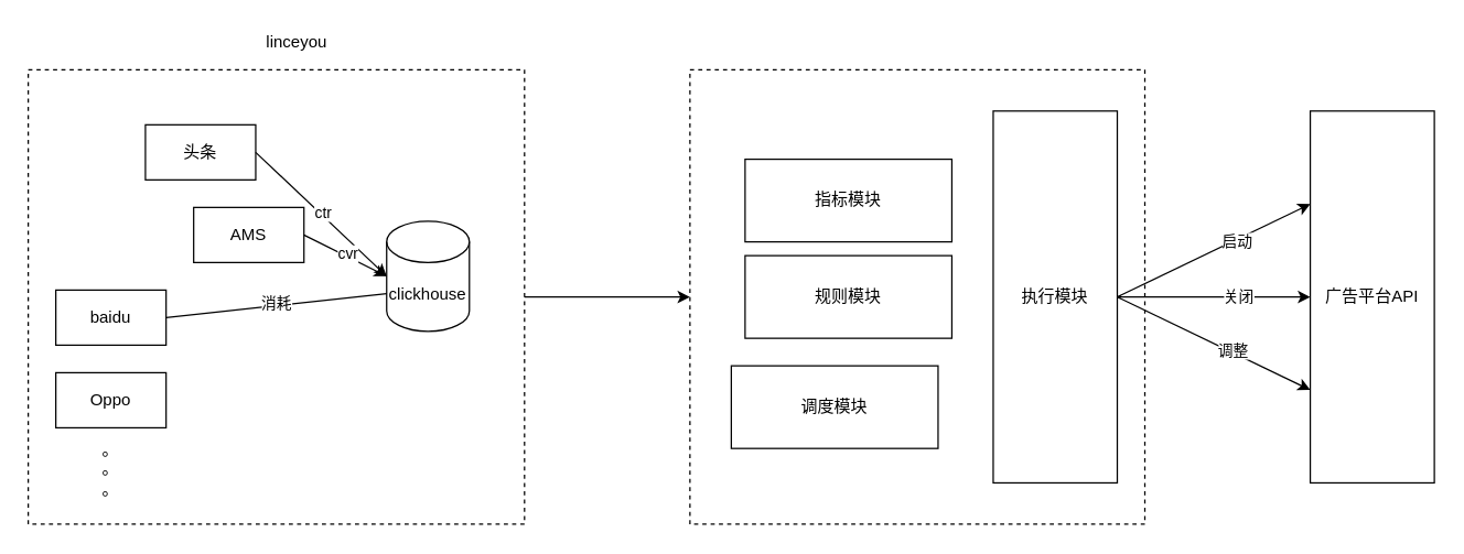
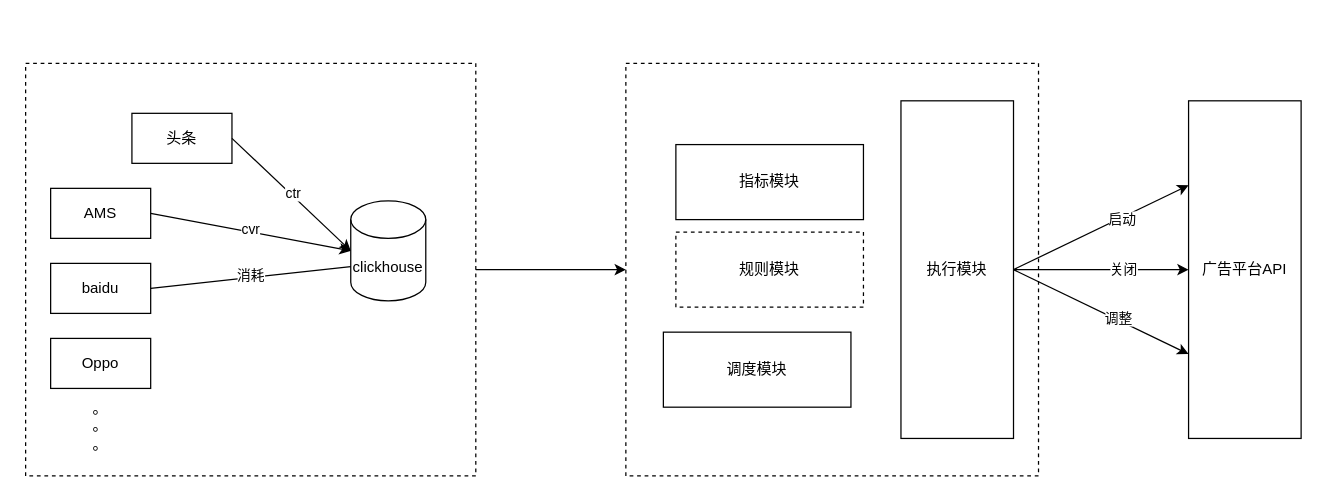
  <mxCell id="0" />
  <mxCell id="1" parent="0" />
  <mxCell id="2" value="" style="rounded=0;whiteSpace=wrap;html=1;dashed=1;fillColor=none;" vertex="1" parent="1"><mxGeometry x="20" y="50" width="360" height="330" as="geometry" /></mxCell>
  <mxCell id="3" value="clickhouse" style="shape=cylinder3;whiteSpace=wrap;html=1;boundedLbl=1;backgroundOutline=1;size=15;" vertex="1" parent="1"><mxGeometry x="280" y="160" width="60" height="80" as="geometry" /></mxCell>
  <mxCell id="4" value="头条" style="rounded=0;whiteSpace=wrap;html=1;" vertex="1" parent="1"><mxGeometry x="105" y="90" width="80" height="40" as="geometry" /></mxCell>
- <mxCell id="5" value="AMS" style="rounded=0;whiteSpace=wrap;html=1;" vertex="1" parent="1"><mxGeometry x="140" y="150" width="80" height="40" as="geometry" /></mxCell>
+ <mxCell id="5" value="AMS" style="rounded=0;whiteSpace=wrap;html=1;" vertex="1" parent="1"><mxGeometry x="40" y="150" width="80" height="40" as="geometry" /></mxCell>
  <mxCell id="6" value="baidu" style="rounded=0;whiteSpace=wrap;html=1;" vertex="1" parent="1"><mxGeometry x="40" y="210" width="80" height="40" as="geometry" /></mxCell>
  <mxCell id="7" value="Oppo" style="rounded=0;whiteSpace=wrap;html=1;" vertex="1" parent="1"><mxGeometry x="40" y="270" width="80" height="40" as="geometry" /></mxCell>
  <mxCell id="8" value="。&lt;br&gt;。&lt;br&gt;。" style="text;html=1;strokeColor=none;fillColor=none;align=center;verticalAlign=middle;whiteSpace=wrap;rounded=0;" vertex="1" parent="1"><mxGeometry x="60" y="330" width="40" height="20" as="geometry" /></mxCell>
  <mxCell id="9" value="" style="endArrow=classic;html=1;exitX=1;exitY=0.5;exitDx=0;exitDy=0;entryX=0;entryY=0.5;entryDx=0;entryDy=0;entryPerimeter=0;" edge="1" parent="1" source="4" target="3"><mxGeometry width="50" height="50" relative="1" as="geometry"><mxPoint x="170" y="110" as="sourcePoint" /><mxPoint x="220" y="60" as="targetPoint" /></mxGeometry></mxCell>
  <mxCell id="10" value="ctr" style="edgeLabel;html=1;align=center;verticalAlign=middle;resizable=0;points=[];" vertex="1" connectable="0" parent="9"><mxGeometry x="-0.001" y="2" relative="1" as="geometry"><mxPoint as="offset" /></mxGeometry></mxCell>
  <mxCell id="11" value="" style="endArrow=classic;html=1;exitX=1;exitY=0.5;exitDx=0;exitDy=0;" edge="1" parent="1" source="5"><mxGeometry width="50" height="50" relative="1" as="geometry"><mxPoint x="130" y="120" as="sourcePoint" /><mxPoint x="280" y="200" as="targetPoint" /></mxGeometry></mxCell>
  <mxCell id="12" value="cvr" style="edgeLabel;html=1;align=center;verticalAlign=middle;resizable=0;points=[];" vertex="1" connectable="0" parent="11"><mxGeometry x="-0.001" y="2" relative="1" as="geometry"><mxPoint as="offset" /></mxGeometry></mxCell>
  <mxCell id="13" value="" style="endArrow=none;html=1;exitX=1;exitY=0.5;exitDx=0;exitDy=0;entryX=0;entryY=0;entryDx=0;entryDy=52.5;entryPerimeter=0;" edge="1" parent="1" source="6" target="3"><mxGeometry width="50" height="50" relative="1" as="geometry"><mxPoint x="130" y="180" as="sourcePoint" /><mxPoint x="290" y="210" as="targetPoint" /></mxGeometry></mxCell>
  <mxCell id="14" value="消耗" style="edgeLabel;html=1;align=center;verticalAlign=middle;resizable=0;points=[];" vertex="1" connectable="0" parent="13"><mxGeometry x="-0.001" y="2" relative="1" as="geometry"><mxPoint as="offset" /></mxGeometry></mxCell>
- <mxCell id="15" value="linceyou" style="text;html=1;strokeColor=none;fillColor=none;align=center;verticalAlign=middle;whiteSpace=wrap;rounded=0;dashed=1;" vertex="1" parent="1"><mxGeometry x="180" y="20" width="70" height="20" as="geometry" /></mxCell>
  <mxCell id="16" value="" style="rounded=0;whiteSpace=wrap;html=1;dashed=1;fillColor=none;" vertex="1" parent="1"><mxGeometry x="500" y="50" width="330" height="330" as="geometry" /></mxCell>
- <mxCell id="17" value="规则模块" style="rounded=0;whiteSpace=wrap;html=1;" vertex="1" parent="1"><mxGeometry x="540" y="185" width="150" height="60" as="geometry" /></mxCell>
+ <mxCell id="17" value="规则模块" style="rounded=0;whiteSpace=wrap;html=1;dashed=1;" vertex="1" parent="1"><mxGeometry x="540" y="185" width="150" height="60" as="geometry" /></mxCell>
  <mxCell id="18" value="指标模块" style="rounded=0;whiteSpace=wrap;html=1;" vertex="1" parent="1"><mxGeometry x="540" y="115" width="150" height="60" as="geometry" /></mxCell>
  <mxCell id="19" value="" style="endArrow=classic;html=1;exitX=1;exitY=0.5;exitDx=0;exitDy=0;entryX=0;entryY=0.5;entryDx=0;entryDy=0;" edge="1" parent="1" source="2" target="16"><mxGeometry width="50" height="50" relative="1" as="geometry"><mxPoint x="420" y="280" as="sourcePoint" /><mxPoint x="470" y="230" as="targetPoint" /></mxGeometry></mxCell>
  <mxCell id="20" value="调度模块" style="rounded=0;whiteSpace=wrap;html=1;" vertex="1" parent="1"><mxGeometry x="530" y="265" width="150" height="60" as="geometry" /></mxCell>
  <mxCell id="21" value="执行模块" style="rounded=0;whiteSpace=wrap;html=1;" vertex="1" parent="1"><mxGeometry x="720" y="80" width="90" height="270" as="geometry" /></mxCell>
  <mxCell id="22" value="广告平台API" style="rounded=0;whiteSpace=wrap;html=1;fillColor=#ffffff;" vertex="1" parent="1"><mxGeometry x="950" y="80" width="90" height="270" as="geometry" /></mxCell>
  <mxCell id="23" value="" style="endArrow=classic;html=1;exitX=1;exitY=0.5;exitDx=0;exitDy=0;entryX=0;entryY=0.25;entryDx=0;entryDy=0;" edge="1" parent="1" source="21" target="22"><mxGeometry width="50" height="50" relative="1" as="geometry"><mxPoint x="830" y="180" as="sourcePoint" /><mxPoint x="880" y="130" as="targetPoint" /></mxGeometry></mxCell>
  <mxCell id="24" value="启动" style="edgeLabel;html=1;align=center;verticalAlign=middle;resizable=0;points=[];" vertex="1" connectable="0" parent="23"><mxGeometry x="0.22" y="-1" relative="1" as="geometry"><mxPoint as="offset" /></mxGeometry></mxCell>
  <mxCell id="25" value="" style="endArrow=classic;html=1;exitX=1;exitY=0.5;exitDx=0;exitDy=0;entryX=0;entryY=0.5;entryDx=0;entryDy=0;" edge="1" parent="1" source="21" target="22"><mxGeometry width="50" height="50" relative="1" as="geometry"><mxPoint x="820" y="225" as="sourcePoint" /><mxPoint x="960" y="157.5" as="targetPoint" /></mxGeometry></mxCell>
  <mxCell id="26" value="关闭" style="edgeLabel;html=1;align=center;verticalAlign=middle;resizable=0;points=[];" vertex="1" connectable="0" parent="25"><mxGeometry x="0.243" y="1" relative="1" as="geometry"><mxPoint as="offset" /></mxGeometry></mxCell>
  <mxCell id="27" value="" style="endArrow=classic;html=1;exitX=1;exitY=0.5;exitDx=0;exitDy=0;entryX=0;entryY=0.75;entryDx=0;entryDy=0;" edge="1" parent="1" source="21" target="22"><mxGeometry width="50" height="50" relative="1" as="geometry"><mxPoint x="820" y="225" as="sourcePoint" /><mxPoint x="960" y="225" as="targetPoint" /></mxGeometry></mxCell>
  <mxCell id="28" value="调整" style="edgeLabel;html=1;align=center;verticalAlign=middle;resizable=0;points=[];" vertex="1" connectable="0" parent="27"><mxGeometry x="0.203" y="2" relative="1" as="geometry"><mxPoint x="-1" as="offset" /></mxGeometry></mxCell>
